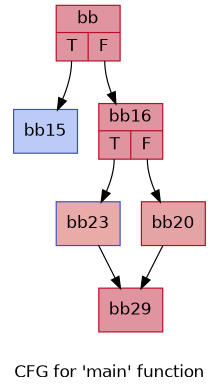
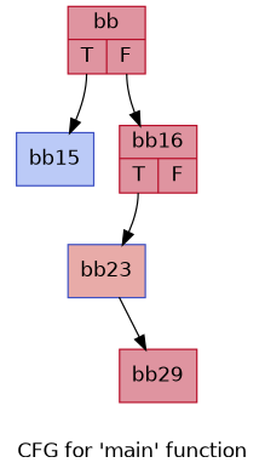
  digraph {
    label="CFG for 'main' function"
    fontname="DejaVu Sans"
    node [color="#b70d28ff" fillcolor="#b70d2870" shape=record style=filled fontname="DejaVu Sans"]
    edge [fontname="DejaVu Sans"]
    n1 [label="{bb|{<s0>T|<s1>F}}"]
    n2 [color="#3d50c3ff" fillcolor="#6687ed70" label="{bb15}"]
    n3 [label="{bb16|{<s0>T|<s1>F}}"]
    n4 [color="#3d50c3ff" fillcolor="#cc403a70" label="{bb23}"]
-   n5 [fillcolor="#c32e3170" label="{bb20}"]
    n6 [label="{bb29}"]
    n1 -> n2 [tailport=s0]
    n1 -> n3 [tailport=s1]
    n3 -> n4 [tailport=s0]
-   n3 -> n5 [tailport=s1]
    n4 -> n6
-   n5 -> n6
  }
